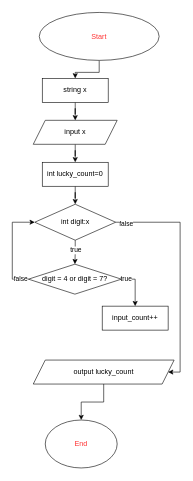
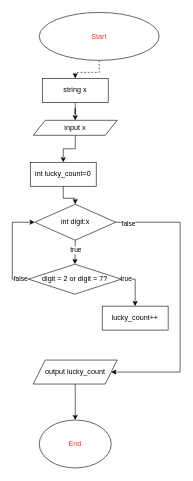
  <mxCell id="0" />
  <mxCell id="1" parent="0" />
- <mxCell id="2" style="edgeStyle=orthogonalEdgeStyle;rounded=0;orthogonalLoop=1;jettySize=auto;html=1;" edge="1" parent="1" source="3" target="5"><mxGeometry relative="1" as="geometry" /></mxCell>
+ <mxCell id="2" style="edgeStyle=orthogonalEdgeStyle;rounded=0;orthogonalLoop=1;jettySize=auto;html=1;dashed=1;" edge="1" parent="1" source="3" target="5"><mxGeometry relative="1" as="geometry" /></mxCell>
  <mxCell id="3" value="&lt;font color=&quot;#ff3333&quot;&gt;Start&lt;/font&gt;" style="ellipse;whiteSpace=wrap;html=1;" vertex="1" parent="1"><mxGeometry x="65" y="20" width="200" height="80" as="geometry" /></mxCell>
  <mxCell id="4" style="edgeStyle=orthogonalEdgeStyle;rounded=0;orthogonalLoop=1;jettySize=auto;html=1;entryX=0.5;entryY=0;entryDx=0;entryDy=0;" edge="1" parent="1" source="5" target="7"><mxGeometry relative="1" as="geometry" /></mxCell>
  <mxCell id="5" value="string x" style="rounded=0;whiteSpace=wrap;html=1;" vertex="1" parent="1"><mxGeometry x="70" y="130" width="110" height="40" as="geometry" /></mxCell>
  <mxCell id="6" style="edgeStyle=orthogonalEdgeStyle;rounded=0;orthogonalLoop=1;jettySize=auto;html=1;" edge="1" parent="1" source="7" target="9"><mxGeometry relative="1" as="geometry" /></mxCell>
- <mxCell id="7" value="input x" style="shape=parallelogram;perimeter=parallelogramPerimeter;whiteSpace=wrap;html=1;fixedSize=1;" vertex="1" parent="1"><mxGeometry x="55" y="200" width="140" height="40" as="geometry" /></mxCell>
+ <mxCell id="7" value="input x" style="shape=parallelogram;perimeter=parallelogramPerimeter;whiteSpace=wrap;html=1;fixedSize=1;" vertex="1" parent="1"><mxGeometry x="55" y="200" width="140" height="25" as="geometry" /></mxCell>
  <mxCell id="8" style="edgeStyle=orthogonalEdgeStyle;rounded=0;orthogonalLoop=1;jettySize=auto;html=1;entryX=0.5;entryY=0;entryDx=0;entryDy=0;" edge="1" parent="1" source="9" target="14"><mxGeometry relative="1" as="geometry" /></mxCell>
- <mxCell id="9" value="int lucky_count=0" style="rounded=0;whiteSpace=wrap;html=1;" vertex="1" parent="1"><mxGeometry x="70" y="270" width="110" height="40" as="geometry" /></mxCell>
+ <mxCell id="9" value="int lucky_count=0" style="rounded=0;whiteSpace=wrap;html=1;" vertex="1" parent="1"><mxGeometry x="50" y="270" width="110" height="40" as="geometry" /></mxCell>
  <mxCell id="10" style="edgeStyle=orthogonalEdgeStyle;rounded=0;orthogonalLoop=1;jettySize=auto;html=1;" edge="1" parent="1" source="14" target="19"><mxGeometry relative="1" as="geometry" /></mxCell>
  <mxCell id="11" value="true" style="edgeLabel;html=1;align=center;verticalAlign=middle;resizable=0;points=[];" vertex="1" connectable="0" parent="10"><mxGeometry x="-0.21" relative="1" as="geometry"><mxPoint as="offset" /></mxGeometry></mxCell>
  <mxCell id="12" style="edgeStyle=orthogonalEdgeStyle;rounded=0;orthogonalLoop=1;jettySize=auto;html=1;entryX=1;entryY=0.5;entryDx=0;entryDy=0;" edge="1" parent="1" source="14" target="23"><mxGeometry relative="1" as="geometry"><Array as="points"><mxPoint x="300" y="370" /><mxPoint x="300" y="620" /></Array></mxGeometry></mxCell>
  <mxCell id="13" value="false" style="edgeLabel;html=1;align=center;verticalAlign=middle;resizable=0;points=[];" vertex="1" connectable="0" parent="12"><mxGeometry x="-0.917" y="-1" relative="1" as="geometry"><mxPoint x="1" as="offset" /></mxGeometry></mxCell>
  <mxCell id="14" value="int digit:x" style="rhombus;whiteSpace=wrap;html=1;" vertex="1" parent="1"><mxGeometry x="57.5" y="340" width="135" height="60" as="geometry" /></mxCell>
  <mxCell id="15" style="edgeStyle=orthogonalEdgeStyle;rounded=0;orthogonalLoop=1;jettySize=auto;html=1;" edge="1" parent="1" source="19" target="20"><mxGeometry relative="1" as="geometry"><Array as="points"><mxPoint x="225" y="465" /></Array></mxGeometry></mxCell>
  <mxCell id="16" value="true" style="edgeLabel;html=1;align=center;verticalAlign=middle;resizable=0;points=[];" vertex="1" connectable="0" parent="15"><mxGeometry x="-0.78" y="1" relative="1" as="geometry"><mxPoint as="offset" /></mxGeometry></mxCell>
  <mxCell id="17" style="edgeStyle=orthogonalEdgeStyle;rounded=0;orthogonalLoop=1;jettySize=auto;html=1;entryX=0;entryY=0.5;entryDx=0;entryDy=0;" edge="1" parent="1" source="19" target="14"><mxGeometry relative="1" as="geometry"><Array as="points"><mxPoint x="20" y="465" /><mxPoint x="20" y="370" /></Array></mxGeometry></mxCell>
  <mxCell id="18" value="false" style="edgeLabel;html=1;align=center;verticalAlign=middle;resizable=0;points=[];" vertex="1" connectable="0" parent="17"><mxGeometry x="-0.825" y="-1" relative="1" as="geometry"><mxPoint as="offset" /></mxGeometry></mxCell>
- <mxCell id="19" value="digit = 4 or digit = 7?" style="rhombus;whiteSpace=wrap;html=1;" vertex="1" parent="1"><mxGeometry x="47" y="440" width="155" height="50" as="geometry" /></mxCell>
- <mxCell id="20" value="input_count++" style="rounded=0;whiteSpace=wrap;html=1;" vertex="1" parent="1"><mxGeometry x="170" y="510" width="110" height="40" as="geometry" /></mxCell>
- <mxCell id="21" value="&lt;font color=&quot;#ff3333&quot;&gt;End&lt;/font&gt;" style="ellipse;whiteSpace=wrap;html=1;" vertex="1" parent="1"><mxGeometry x="75" y="700" width="120" height="80" as="geometry" /></mxCell>
+ <mxCell id="19" value="digit = 2 or digit = 7?" style="rhombus;whiteSpace=wrap;html=1;" vertex="1" parent="1"><mxGeometry x="47" y="440" width="155" height="50" as="geometry" /></mxCell>
+ <mxCell id="20" value="lucky_count++" style="rounded=0;whiteSpace=wrap;html=1;" vertex="1" parent="1"><mxGeometry x="170" y="510" width="110" height="40" as="geometry" /></mxCell>
+ <mxCell id="21" value="&lt;font color=&quot;#ff3333&quot;&gt;End&lt;/font&gt;" style="ellipse;whiteSpace=wrap;html=1;" vertex="1" parent="1"><mxGeometry x="65" y="700" width="120" height="80" as="geometry" /></mxCell>
  <mxCell id="22" style="edgeStyle=orthogonalEdgeStyle;rounded=0;orthogonalLoop=1;jettySize=auto;html=1;entryX=0.5;entryY=0;entryDx=0;entryDy=0;" edge="1" parent="1" source="23" target="21"><mxGeometry relative="1" as="geometry" /></mxCell>
- <mxCell id="23" value="output lucky_count" style="shape=parallelogram;perimeter=parallelogramPerimeter;whiteSpace=wrap;html=1;fixedSize=1;" vertex="1" parent="1"><mxGeometry x="55" y="600" width="235" height="40" as="geometry" /></mxCell>
+ <mxCell id="23" value="output lucky_count" style="shape=parallelogram;perimeter=parallelogramPerimeter;whiteSpace=wrap;html=1;fixedSize=1;" vertex="1" parent="1"><mxGeometry x="55" y="600" width="140" height="40" as="geometry" /></mxCell>
